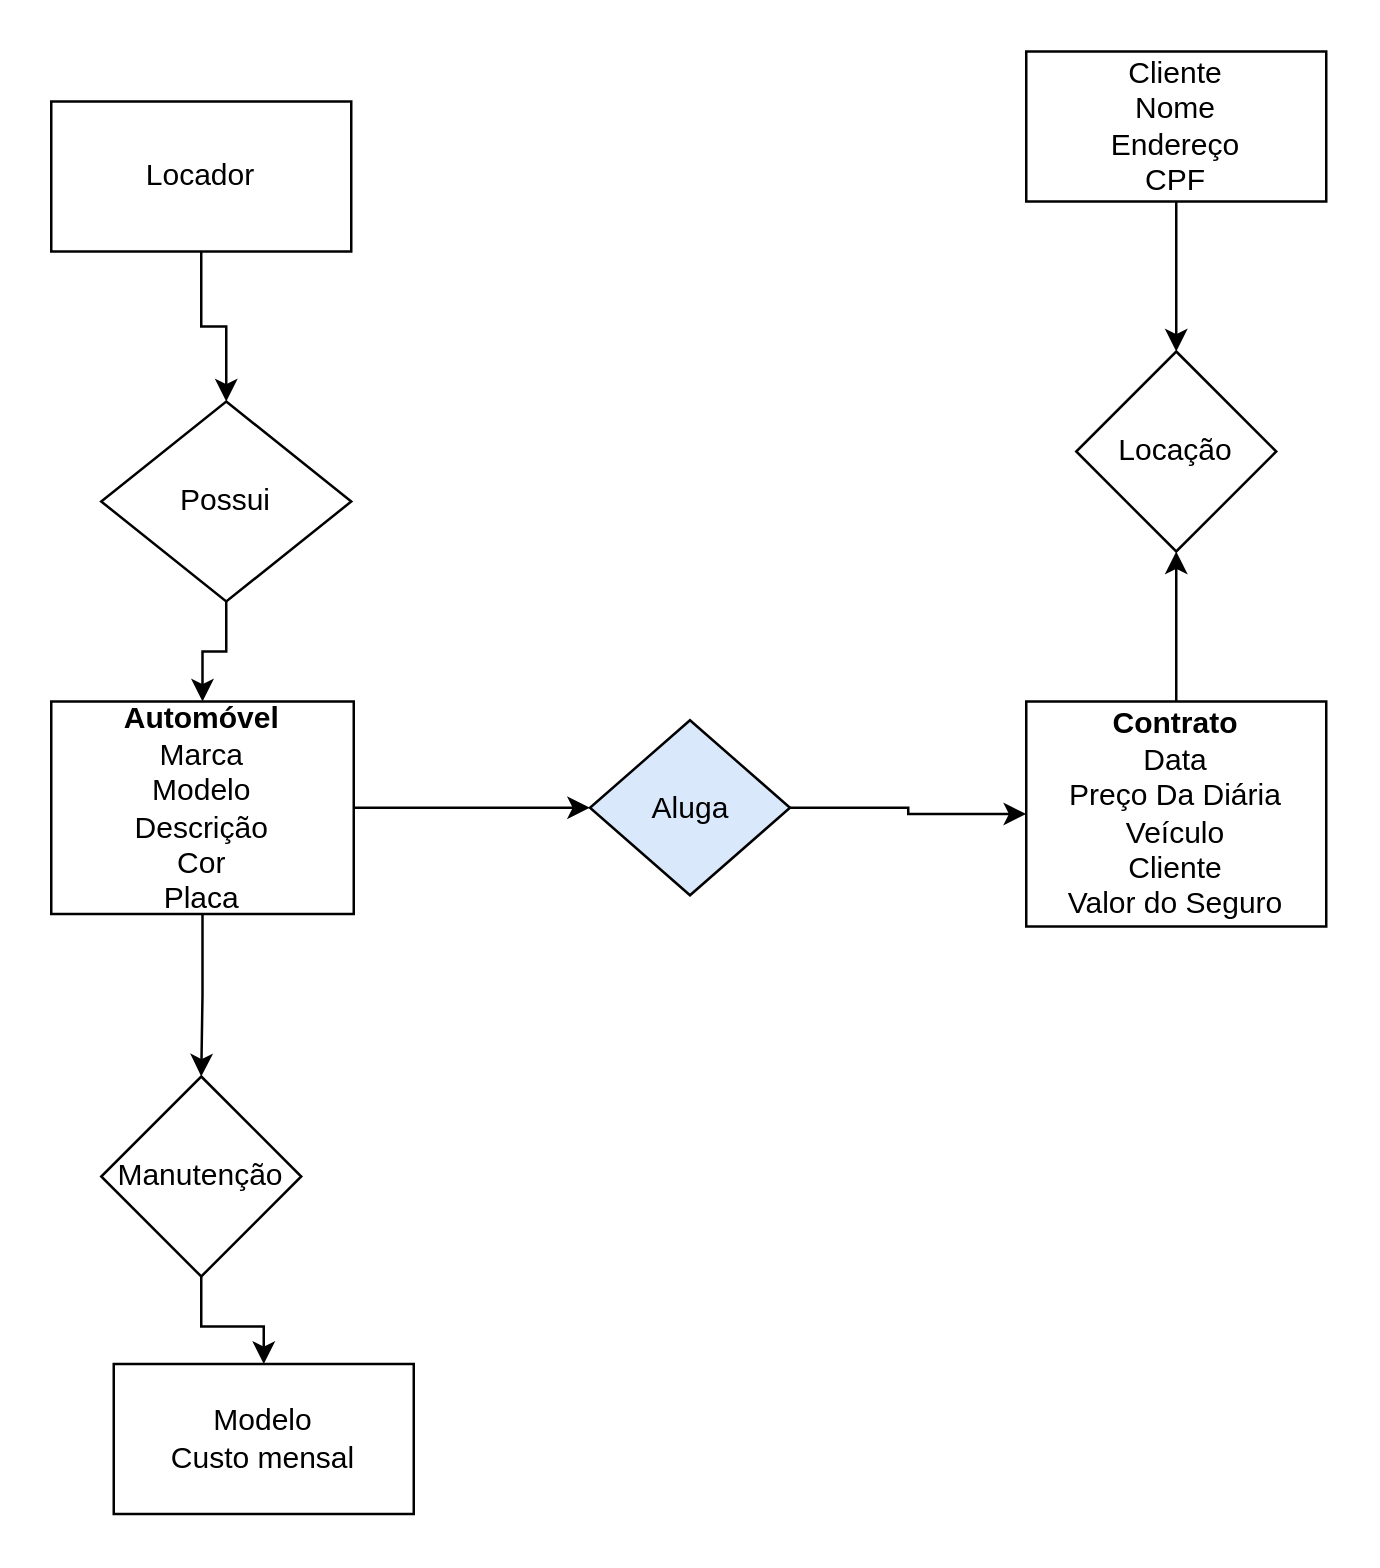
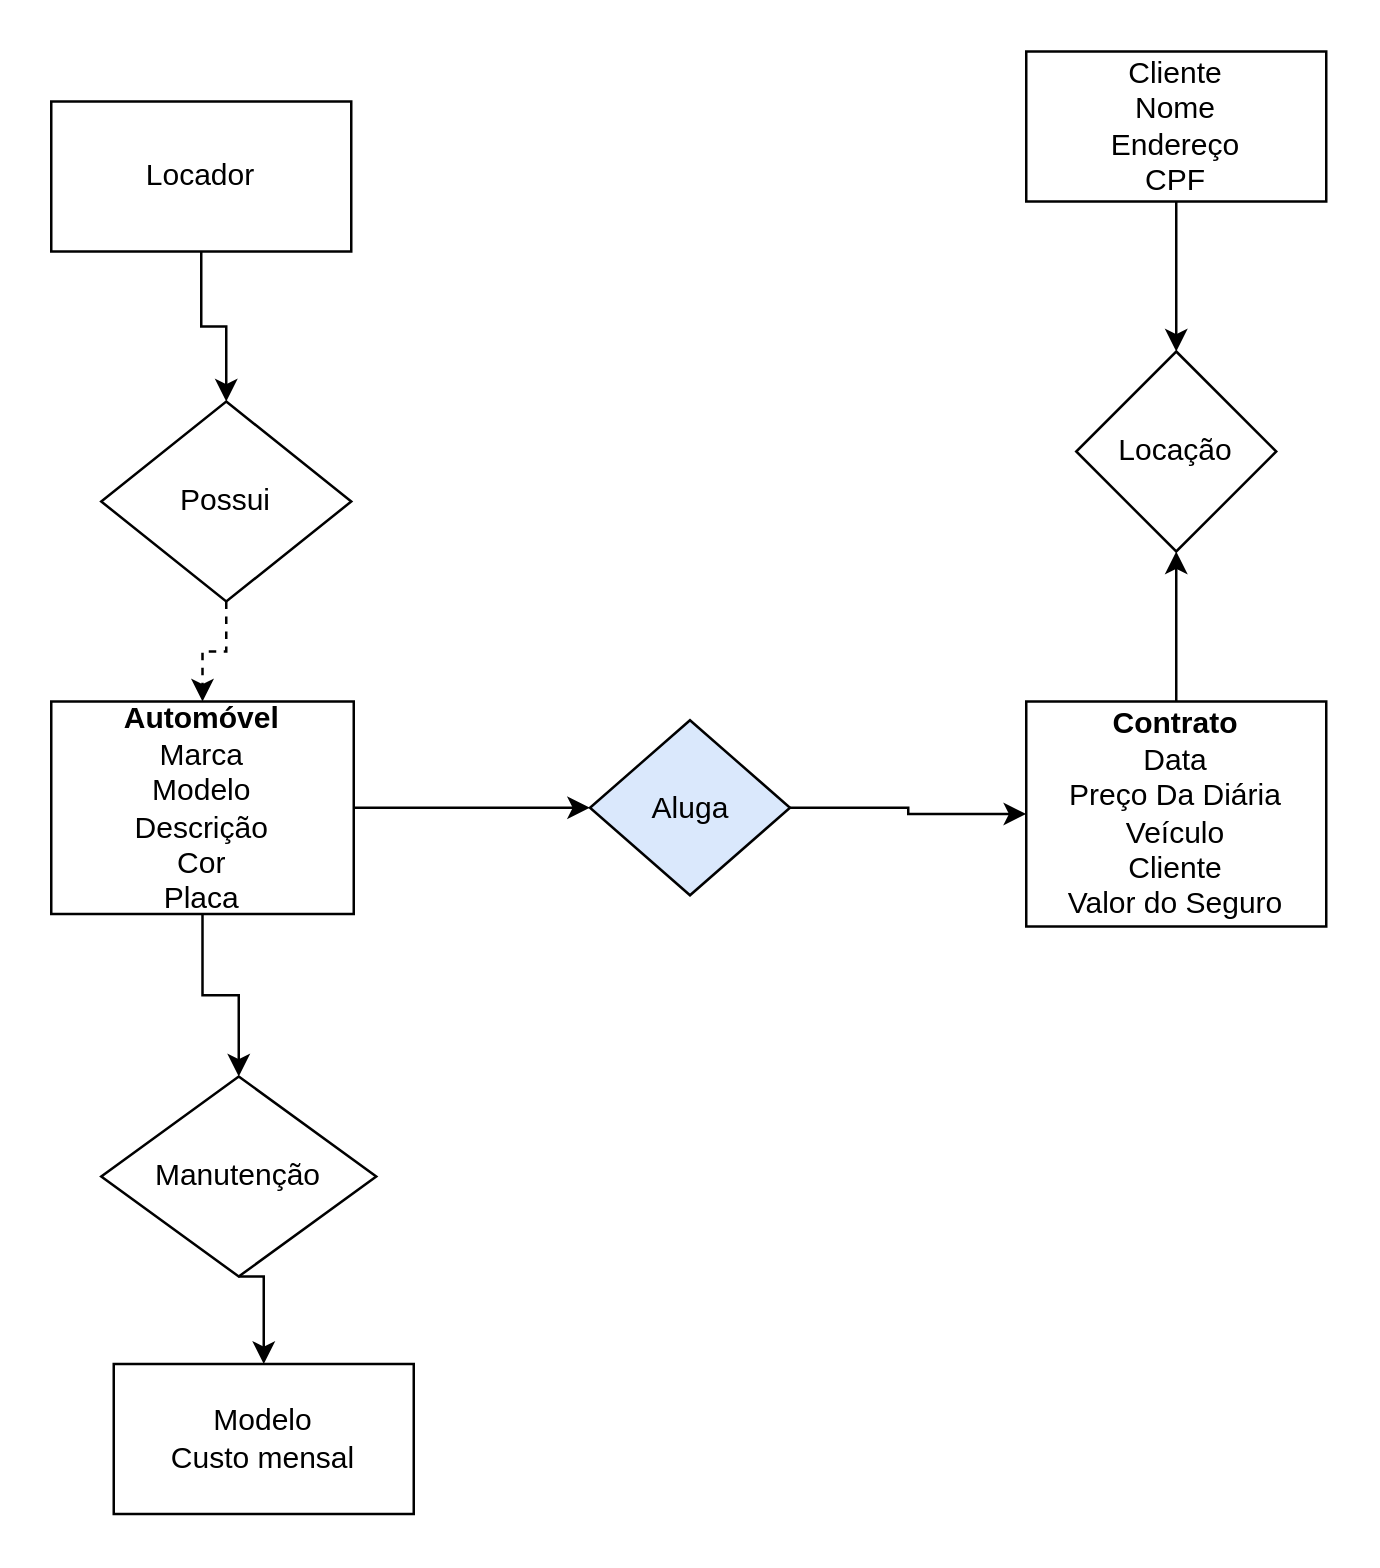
  <mxCell id="0" />
  <mxCell id="1" parent="0" />
  <mxCell id="2" style="edgeStyle=orthogonalEdgeStyle;rounded=0;orthogonalLoop=1;jettySize=auto;html=1;exitX=0.5;exitY=1;exitDx=0;exitDy=0;entryX=0.5;entryY=0;entryDx=0;entryDy=0;" edge="1" parent="1" source="3" target="5"><mxGeometry relative="1" as="geometry" /></mxCell>
  <mxCell id="3" value="Locador" style="rounded=0;whiteSpace=wrap;html=1;" vertex="1" parent="1"><mxGeometry x="20" y="40" width="120" height="60" as="geometry" /></mxCell>
- <mxCell id="4" style="edgeStyle=orthogonalEdgeStyle;rounded=0;orthogonalLoop=1;jettySize=auto;html=1;entryX=0.5;entryY=0;entryDx=0;entryDy=0;" edge="1" parent="1" source="5" target="8"><mxGeometry relative="1" as="geometry" /></mxCell>
+ <mxCell id="4" style="edgeStyle=orthogonalEdgeStyle;rounded=0;orthogonalLoop=1;jettySize=auto;html=1;entryX=0.5;entryY=0;entryDx=0;entryDy=0;dashed=1;" edge="1" parent="1" source="5" target="8"><mxGeometry relative="1" as="geometry" /></mxCell>
  <mxCell id="5" value="Possui" style="rhombus;whiteSpace=wrap;html=1;" vertex="1" parent="1"><mxGeometry x="40" y="160" width="100" height="80" as="geometry" /></mxCell>
  <mxCell id="6" style="edgeStyle=orthogonalEdgeStyle;rounded=0;orthogonalLoop=1;jettySize=auto;html=1;exitX=1;exitY=0.5;exitDx=0;exitDy=0;entryX=0;entryY=0.5;entryDx=0;entryDy=0;" edge="1" parent="1" source="8" target="10"><mxGeometry relative="1" as="geometry" /></mxCell>
  <mxCell id="7" style="edgeStyle=orthogonalEdgeStyle;rounded=0;orthogonalLoop=1;jettySize=auto;html=1;exitX=0.5;exitY=1;exitDx=0;exitDy=0;entryX=0.5;entryY=0;entryDx=0;entryDy=0;" edge="1" parent="1" source="8" target="17"><mxGeometry relative="1" as="geometry" /></mxCell>
  <mxCell id="8" value="&lt;b&gt;Automóvel&lt;br&gt;&lt;/b&gt;Marca&lt;br&gt;Modelo&lt;br&gt;Descrição&lt;br&gt;Cor&lt;br&gt;Placa&lt;b&gt;&lt;br&gt;&lt;/b&gt;" style="rounded=0;whiteSpace=wrap;html=1;" vertex="1" parent="1"><mxGeometry x="20" y="280" width="121" height="85" as="geometry" /></mxCell>
  <mxCell id="9" style="edgeStyle=orthogonalEdgeStyle;rounded=0;orthogonalLoop=1;jettySize=auto;html=1;exitX=1;exitY=0.5;exitDx=0;exitDy=0;entryX=0;entryY=0.5;entryDx=0;entryDy=0;" edge="1" parent="1" source="10" target="12"><mxGeometry relative="1" as="geometry" /></mxCell>
  <mxCell id="10" value="Aluga" style="rhombus;whiteSpace=wrap;html=1;fillColor=#dae8fc;" vertex="1" parent="1"><mxGeometry x="235.5" y="287.5" width="80" height="70" as="geometry" /></mxCell>
  <mxCell id="11" style="edgeStyle=orthogonalEdgeStyle;rounded=0;orthogonalLoop=1;jettySize=auto;html=1;exitX=0.5;exitY=0;exitDx=0;exitDy=0;entryX=0.5;entryY=1;entryDx=0;entryDy=0;" edge="1" parent="1" source="12" target="13"><mxGeometry relative="1" as="geometry" /></mxCell>
  <mxCell id="12" value="&lt;b&gt;Contrato&lt;br&gt;&lt;/b&gt;Data&lt;br&gt;Preço Da Diária&lt;br&gt;Veículo&lt;br&gt;Cliente&lt;br&gt;Valor do Seguro&lt;br&gt;" style="rounded=0;whiteSpace=wrap;html=1;" vertex="1" parent="1"><mxGeometry x="410" y="280" width="120" height="90" as="geometry" /></mxCell>
  <mxCell id="13" value="Locação" style="rhombus;whiteSpace=wrap;html=1;" vertex="1" parent="1"><mxGeometry x="430" y="140" width="80" height="80" as="geometry" /></mxCell>
  <mxCell id="14" style="edgeStyle=orthogonalEdgeStyle;rounded=0;orthogonalLoop=1;jettySize=auto;html=1;entryX=0.5;entryY=0;entryDx=0;entryDy=0;" edge="1" parent="1" source="15" target="13"><mxGeometry relative="1" as="geometry" /></mxCell>
  <mxCell id="15" value="Cliente&lt;br&gt;Nome&lt;br&gt;Endereço&lt;br&gt;CPF&lt;br&gt;" style="rounded=0;whiteSpace=wrap;html=1;" vertex="1" parent="1"><mxGeometry x="410" width="120" height="60" as="geometry" y="20" /></mxCell>
  <mxCell id="16" style="edgeStyle=orthogonalEdgeStyle;rounded=0;orthogonalLoop=1;jettySize=auto;html=1;exitX=0.5;exitY=1;exitDx=0;exitDy=0;entryX=0.5;entryY=0;entryDx=0;entryDy=0;" edge="1" parent="1" source="17" target="18"><mxGeometry relative="1" as="geometry" /></mxCell>
- <mxCell id="17" value="Manutenção" style="rhombus;whiteSpace=wrap;html=1;" vertex="1" parent="1"><mxGeometry x="40" y="430" width="80" height="80" as="geometry" /></mxCell>
+ <mxCell id="17" value="Manutenção" style="rhombus;whiteSpace=wrap;html=1;" vertex="1" parent="1"><mxGeometry x="40" y="430" width="110" height="80" as="geometry" /></mxCell>
  <mxCell id="18" value="Modelo&lt;br&gt;Custo mensal&lt;br&gt;" style="rounded=0;whiteSpace=wrap;html=1;" vertex="1" parent="1"><mxGeometry x="45" y="545" width="120" height="60" as="geometry" /></mxCell>
